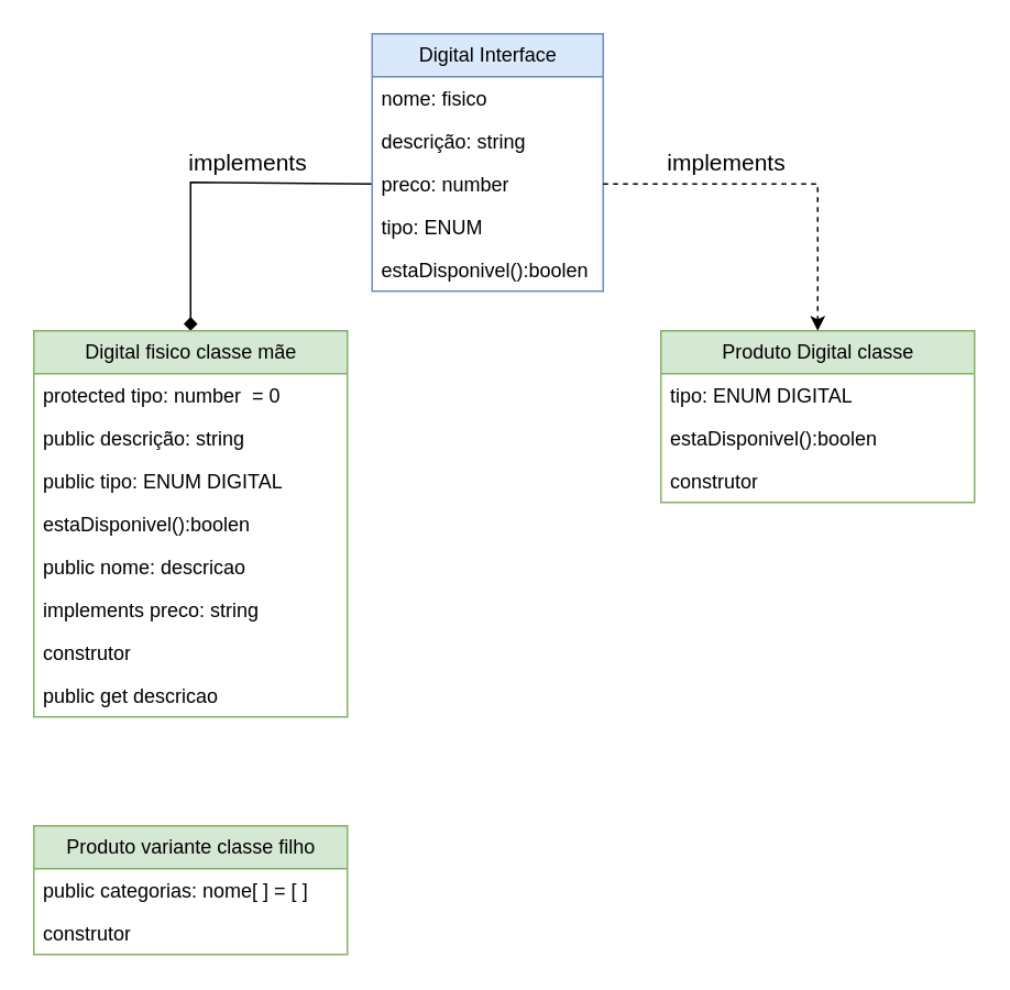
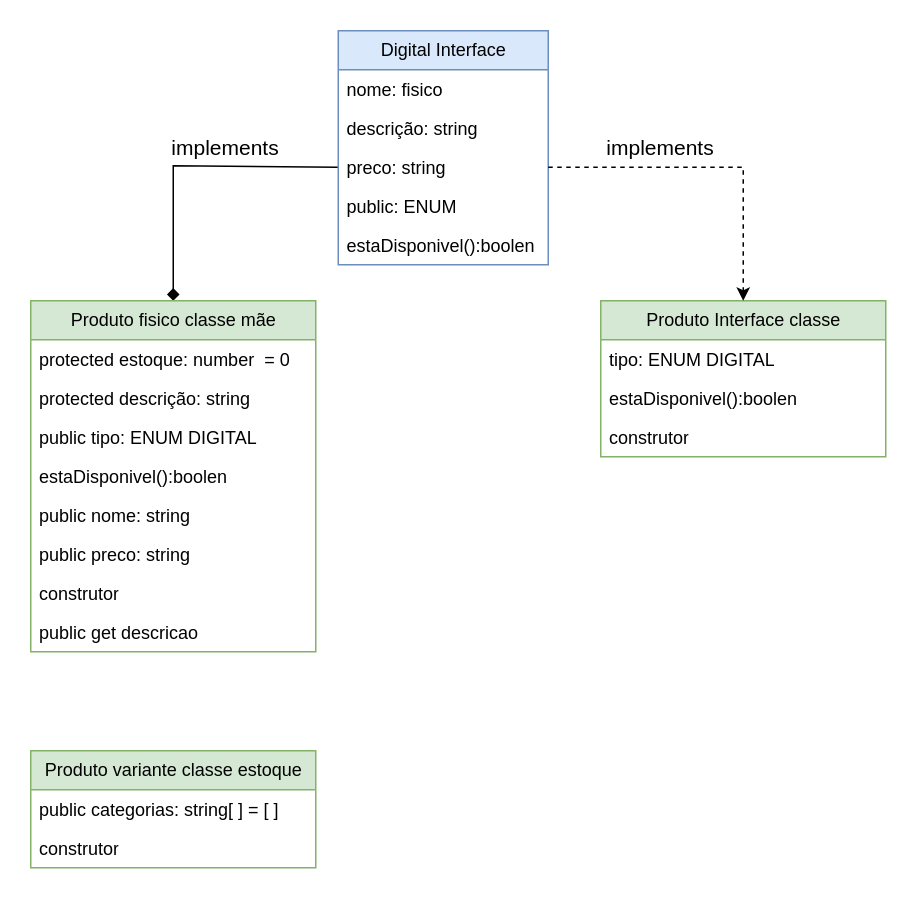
  <mxCell id="0" />
  <mxCell id="1" parent="0" />
  <mxCell id="2" value="" style="rounded=0;orthogonalLoop=1;jettySize=auto;html=1;exitX=0;exitY=0.5;exitDx=0;exitDy=0;endArrow=diamond;" edge="1" parent="1" source="6" target="9"><mxGeometry relative="1" as="geometry"><mxPoint x="220" y="130" as="sourcePoint" /><mxPoint x="110" y="195" as="targetPoint" /><Array as="points"><mxPoint x="115" y="110" /></Array></mxGeometry></mxCell>
  <mxCell id="3" value="Digital Interface" style="swimlane;fontStyle=0;childLayout=stackLayout;horizontal=1;startSize=26;fillColor=#dae8fc;horizontalStack=0;resizeParent=1;resizeParentMax=0;resizeLast=0;collapsible=1;marginBottom=0;html=1;strokeColor=#6c8ebf;" vertex="1" parent="1"><mxGeometry x="225" y="20" width="140" height="156" as="geometry"><mxRectangle x="350" y="190" width="60" height="30" as="alternateBounds" /></mxGeometry></mxCell>
  <mxCell id="4" value="nome: fisico" style="text;strokeColor=none;fillColor=none;align=left;verticalAlign=top;spacingLeft=4;spacingRight=4;overflow=hidden;rotatable=0;points=[[0,0.5],[1,0.5]];portConstraint=eastwest;whiteSpace=wrap;html=1;" vertex="1" parent="3"><mxGeometry y="26" width="140" height="26" as="geometry" /></mxCell>
  <mxCell id="5" value="descrição: string" style="text;strokeColor=none;fillColor=none;align=left;verticalAlign=top;spacingLeft=4;spacingRight=4;overflow=hidden;rotatable=0;points=[[0,0.5],[1,0.5]];portConstraint=eastwest;whiteSpace=wrap;html=1;" vertex="1" parent="3"><mxGeometry y="52" width="140" height="26" as="geometry" /></mxCell>
- <mxCell id="6" value="preco: number" style="text;strokeColor=none;fillColor=none;align=left;verticalAlign=top;spacingLeft=4;spacingRight=4;overflow=hidden;rotatable=0;points=[[0,0.5],[1,0.5]];portConstraint=eastwest;whiteSpace=wrap;html=1;" vertex="1" parent="3"><mxGeometry y="78" width="140" height="26" as="geometry" /></mxCell>
- <mxCell id="7" value="tipo: ENUM" style="text;strokeColor=none;fillColor=none;align=left;verticalAlign=top;spacingLeft=4;spacingRight=4;overflow=hidden;rotatable=0;points=[[0,0.5],[1,0.5]];portConstraint=eastwest;whiteSpace=wrap;html=1;" vertex="1" parent="3"><mxGeometry y="104" width="140" height="26" as="geometry" /></mxCell>
+ <mxCell id="6" value="preco: string" style="text;strokeColor=none;fillColor=none;align=left;verticalAlign=top;spacingLeft=4;spacingRight=4;overflow=hidden;rotatable=0;points=[[0,0.5],[1,0.5]];portConstraint=eastwest;whiteSpace=wrap;html=1;" vertex="1" parent="3"><mxGeometry y="78" width="140" height="26" as="geometry" /></mxCell>
+ <mxCell id="7" value="public: ENUM" style="text;strokeColor=none;fillColor=none;align=left;verticalAlign=top;spacingLeft=4;spacingRight=4;overflow=hidden;rotatable=0;points=[[0,0.5],[1,0.5]];portConstraint=eastwest;whiteSpace=wrap;html=1;" vertex="1" parent="3"><mxGeometry y="104" width="140" height="26" as="geometry" /></mxCell>
  <mxCell id="8" value="estaDisponivel():boolen" style="text;strokeColor=none;fillColor=none;align=left;verticalAlign=top;spacingLeft=4;spacingRight=4;overflow=hidden;rotatable=0;points=[[0,0.5],[1,0.5]];portConstraint=eastwest;whiteSpace=wrap;html=1;" vertex="1" parent="3"><mxGeometry y="130" width="140" height="26" as="geometry" /></mxCell>
- <mxCell id="9" value="Digital fisico classe mãe" style="swimlane;fontStyle=0;childLayout=stackLayout;horizontal=1;startSize=26;fillColor=#d5e8d4;horizontalStack=0;resizeParent=1;resizeParentMax=0;resizeLast=0;collapsible=1;marginBottom=0;html=1;strokeColor=#82b366;" vertex="1" parent="1"><mxGeometry x="20" y="200" width="190" height="234" as="geometry"><mxRectangle x="350" y="190" width="60" height="30" as="alternateBounds" /></mxGeometry></mxCell>
- <mxCell id="10" value="protected tipo: number&amp;nbsp; = 0" style="text;strokeColor=none;fillColor=none;align=left;verticalAlign=top;spacingLeft=4;spacingRight=4;overflow=hidden;rotatable=0;points=[[0,0.5],[1,0.5]];portConstraint=eastwest;whiteSpace=wrap;html=1;" vertex="1" parent="9"><mxGeometry y="26" width="190" height="26" as="geometry" /></mxCell>
- <mxCell id="11" value="public descrição: string" style="text;strokeColor=none;fillColor=none;align=left;verticalAlign=top;spacingLeft=4;spacingRight=4;overflow=hidden;rotatable=0;points=[[0,0.5],[1,0.5]];portConstraint=eastwest;whiteSpace=wrap;html=1;" vertex="1" parent="9"><mxGeometry y="52" width="190" height="26" as="geometry" /></mxCell>
+ <mxCell id="9" value="Produto fisico classe mãe" style="swimlane;fontStyle=0;childLayout=stackLayout;horizontal=1;startSize=26;fillColor=#d5e8d4;horizontalStack=0;resizeParent=1;resizeParentMax=0;resizeLast=0;collapsible=1;marginBottom=0;html=1;strokeColor=#82b366;" vertex="1" parent="1"><mxGeometry x="20" y="200" width="190" height="234" as="geometry"><mxRectangle x="350" y="190" width="60" height="30" as="alternateBounds" /></mxGeometry></mxCell>
+ <mxCell id="10" value="protected estoque: number&amp;nbsp; = 0" style="text;strokeColor=none;fillColor=none;align=left;verticalAlign=top;spacingLeft=4;spacingRight=4;overflow=hidden;rotatable=0;points=[[0,0.5],[1,0.5]];portConstraint=eastwest;whiteSpace=wrap;html=1;" vertex="1" parent="9"><mxGeometry y="26" width="190" height="26" as="geometry" /></mxCell>
+ <mxCell id="11" value="protected descrição: string" style="text;strokeColor=none;fillColor=none;align=left;verticalAlign=top;spacingLeft=4;spacingRight=4;overflow=hidden;rotatable=0;points=[[0,0.5],[1,0.5]];portConstraint=eastwest;whiteSpace=wrap;html=1;" vertex="1" parent="9"><mxGeometry y="52" width="190" height="26" as="geometry" /></mxCell>
  <mxCell id="12" value="public tipo: ENUM DIGITAL" style="text;strokeColor=none;fillColor=none;align=left;verticalAlign=top;spacingLeft=4;spacingRight=4;overflow=hidden;rotatable=0;points=[[0,0.5],[1,0.5]];portConstraint=eastwest;whiteSpace=wrap;html=1;" vertex="1" parent="9"><mxGeometry y="78" width="190" height="26" as="geometry" /></mxCell>
  <mxCell id="13" value="estaDisponivel():boolen" style="text;strokeColor=none;fillColor=none;align=left;verticalAlign=top;spacingLeft=4;spacingRight=4;overflow=hidden;rotatable=0;points=[[0,0.5],[1,0.5]];portConstraint=eastwest;whiteSpace=wrap;html=1;" vertex="1" parent="9"><mxGeometry y="104" width="190" height="26" as="geometry" /></mxCell>
- <mxCell id="14" value="public nome: descricao" style="text;strokeColor=none;fillColor=none;align=left;verticalAlign=top;spacingLeft=4;spacingRight=4;overflow=hidden;rotatable=0;points=[[0,0.5],[1,0.5]];portConstraint=eastwest;whiteSpace=wrap;html=1;" vertex="1" parent="9"><mxGeometry y="130" width="190" height="26" as="geometry" /></mxCell>
- <mxCell id="15" value="implements preco: string" style="text;strokeColor=none;fillColor=none;align=left;verticalAlign=top;spacingLeft=4;spacingRight=4;overflow=hidden;rotatable=0;points=[[0,0.5],[1,0.5]];portConstraint=eastwest;whiteSpace=wrap;html=1;" vertex="1" parent="9"><mxGeometry y="156" width="190" height="26" as="geometry" /></mxCell>
+ <mxCell id="14" value="public nome: string" style="text;strokeColor=none;fillColor=none;align=left;verticalAlign=top;spacingLeft=4;spacingRight=4;overflow=hidden;rotatable=0;points=[[0,0.5],[1,0.5]];portConstraint=eastwest;whiteSpace=wrap;html=1;" vertex="1" parent="9"><mxGeometry y="130" width="190" height="26" as="geometry" /></mxCell>
+ <mxCell id="15" value="public preco: string" style="text;strokeColor=none;fillColor=none;align=left;verticalAlign=top;spacingLeft=4;spacingRight=4;overflow=hidden;rotatable=0;points=[[0,0.5],[1,0.5]];portConstraint=eastwest;whiteSpace=wrap;html=1;" vertex="1" parent="9"><mxGeometry y="156" width="190" height="26" as="geometry" /></mxCell>
  <mxCell id="16" value="construtor" style="text;strokeColor=none;fillColor=none;align=left;verticalAlign=top;spacingLeft=4;spacingRight=4;overflow=hidden;rotatable=0;points=[[0,0.5],[1,0.5]];portConstraint=eastwest;whiteSpace=wrap;html=1;" vertex="1" parent="9"><mxGeometry y="182" width="190" height="26" as="geometry" /></mxCell>
  <mxCell id="17" value="public get descricao" style="text;strokeColor=none;fillColor=none;align=left;verticalAlign=top;spacingLeft=4;spacingRight=4;overflow=hidden;rotatable=0;points=[[0,0.5],[1,0.5]];portConstraint=eastwest;whiteSpace=wrap;html=1;" vertex="1" parent="9"><mxGeometry y="208" width="190" height="26" as="geometry" /></mxCell>
  <mxCell id="18" value="&lt;font style=&quot;font-size: 14px;&quot;&gt;implements&lt;/font&gt;" style="text;html=1;align=center;verticalAlign=middle;whiteSpace=wrap;rounded=0;strokeWidth=4;strokeColor=none;fillColor=none;glass=0;shadow=0;" vertex="1" parent="1"><mxGeometry x="120" y="83" width="60" height="30" as="geometry" /></mxCell>
- <mxCell id="19" value="Produto Digital classe" style="swimlane;fontStyle=0;childLayout=stackLayout;horizontal=1;startSize=26;fillColor=#d5e8d4;horizontalStack=0;resizeParent=1;resizeParentMax=0;resizeLast=0;collapsible=1;marginBottom=0;html=1;strokeColor=#82b366;" vertex="1" parent="1"><mxGeometry x="400" y="200" width="190" height="104" as="geometry"><mxRectangle x="350" y="190" width="60" height="30" as="alternateBounds" /></mxGeometry></mxCell>
+ <mxCell id="19" value="Produto Interface classe" style="swimlane;fontStyle=0;childLayout=stackLayout;horizontal=1;startSize=26;fillColor=#d5e8d4;horizontalStack=0;resizeParent=1;resizeParentMax=0;resizeLast=0;collapsible=1;marginBottom=0;html=1;strokeColor=#82b366;" vertex="1" parent="1"><mxGeometry x="400" y="200" width="190" height="104" as="geometry"><mxRectangle x="350" y="190" width="60" height="30" as="alternateBounds" /></mxGeometry></mxCell>
  <mxCell id="20" value="tipo: ENUM DIGITAL" style="text;strokeColor=none;fillColor=none;align=left;verticalAlign=top;spacingLeft=4;spacingRight=4;overflow=hidden;rotatable=0;points=[[0,0.5],[1,0.5]];portConstraint=eastwest;whiteSpace=wrap;html=1;" vertex="1" parent="19"><mxGeometry y="26" width="190" height="26" as="geometry" /></mxCell>
  <mxCell id="21" value="estaDisponivel():boolen" style="text;strokeColor=none;fillColor=none;align=left;verticalAlign=top;spacingLeft=4;spacingRight=4;overflow=hidden;rotatable=0;points=[[0,0.5],[1,0.5]];portConstraint=eastwest;whiteSpace=wrap;html=1;" vertex="1" parent="19"><mxGeometry y="52" width="190" height="26" as="geometry" /></mxCell>
  <mxCell id="22" value="construtor" style="text;strokeColor=none;fillColor=none;align=left;verticalAlign=top;spacingLeft=4;spacingRight=4;overflow=hidden;rotatable=0;points=[[0,0.5],[1,0.5]];portConstraint=eastwest;whiteSpace=wrap;html=1;" vertex="1" parent="19"><mxGeometry y="78" width="190" height="26" as="geometry" /></mxCell>
  <mxCell id="23" style="edgeStyle=none;rounded=0;orthogonalLoop=1;jettySize=auto;html=1;exitX=1;exitY=0.5;exitDx=0;exitDy=0;entryX=0.5;entryY=0;entryDx=0;entryDy=0;dashed=1;" edge="1" parent="1" source="6" target="19"><mxGeometry relative="1" as="geometry"><mxPoint x="500" y="111" as="targetPoint" /><Array as="points"><mxPoint x="495" y="111" /></Array></mxGeometry></mxCell>
  <mxCell id="24" value="&lt;font style=&quot;font-size: 14px;&quot;&gt;implements&lt;/font&gt;" style="text;html=1;align=center;verticalAlign=middle;whiteSpace=wrap;rounded=0;strokeWidth=4;strokeColor=none;fillColor=none;glass=0;shadow=0;" vertex="1" parent="1"><mxGeometry x="410" y="83" width="60" height="30" as="geometry" /></mxCell>
- <mxCell id="25" value="Produto variante classe filho" style="swimlane;fontStyle=0;childLayout=stackLayout;horizontal=1;startSize=26;fillColor=#d5e8d4;horizontalStack=0;resizeParent=1;resizeParentMax=0;resizeLast=0;collapsible=1;marginBottom=0;html=1;strokeColor=#82b366;" vertex="1" parent="1"><mxGeometry x="20" y="500" width="190" height="78" as="geometry"><mxRectangle x="350" y="190" width="60" height="30" as="alternateBounds" /></mxGeometry></mxCell>
- <mxCell id="26" value="public categorias: nome[ ] = [ ]&amp;nbsp;" style="text;strokeColor=none;fillColor=none;align=left;verticalAlign=top;spacingLeft=4;spacingRight=4;overflow=hidden;rotatable=0;points=[[0,0.5],[1,0.5]];portConstraint=eastwest;whiteSpace=wrap;html=1;" vertex="1" parent="25"><mxGeometry y="26" width="190" height="26" as="geometry" /></mxCell>
+ <mxCell id="25" value="Produto variante classe estoque" style="swimlane;fontStyle=0;childLayout=stackLayout;horizontal=1;startSize=26;fillColor=#d5e8d4;horizontalStack=0;resizeParent=1;resizeParentMax=0;resizeLast=0;collapsible=1;marginBottom=0;html=1;strokeColor=#82b366;" vertex="1" parent="1"><mxGeometry x="20" y="500" width="190" height="78" as="geometry"><mxRectangle x="350" y="190" width="60" height="30" as="alternateBounds" /></mxGeometry></mxCell>
+ <mxCell id="26" value="public categorias: string[ ] = [ ]&amp;nbsp;" style="text;strokeColor=none;fillColor=none;align=left;verticalAlign=top;spacingLeft=4;spacingRight=4;overflow=hidden;rotatable=0;points=[[0,0.5],[1,0.5]];portConstraint=eastwest;whiteSpace=wrap;html=1;" vertex="1" parent="25"><mxGeometry y="26" width="190" height="26" as="geometry" /></mxCell>
  <mxCell id="27" value="construtor" style="text;strokeColor=none;fillColor=none;align=left;verticalAlign=top;spacingLeft=4;spacingRight=4;overflow=hidden;rotatable=0;points=[[0,0.5],[1,0.5]];portConstraint=eastwest;whiteSpace=wrap;html=1;" vertex="1" parent="25"><mxGeometry y="52" width="190" height="26" as="geometry" /></mxCell>
